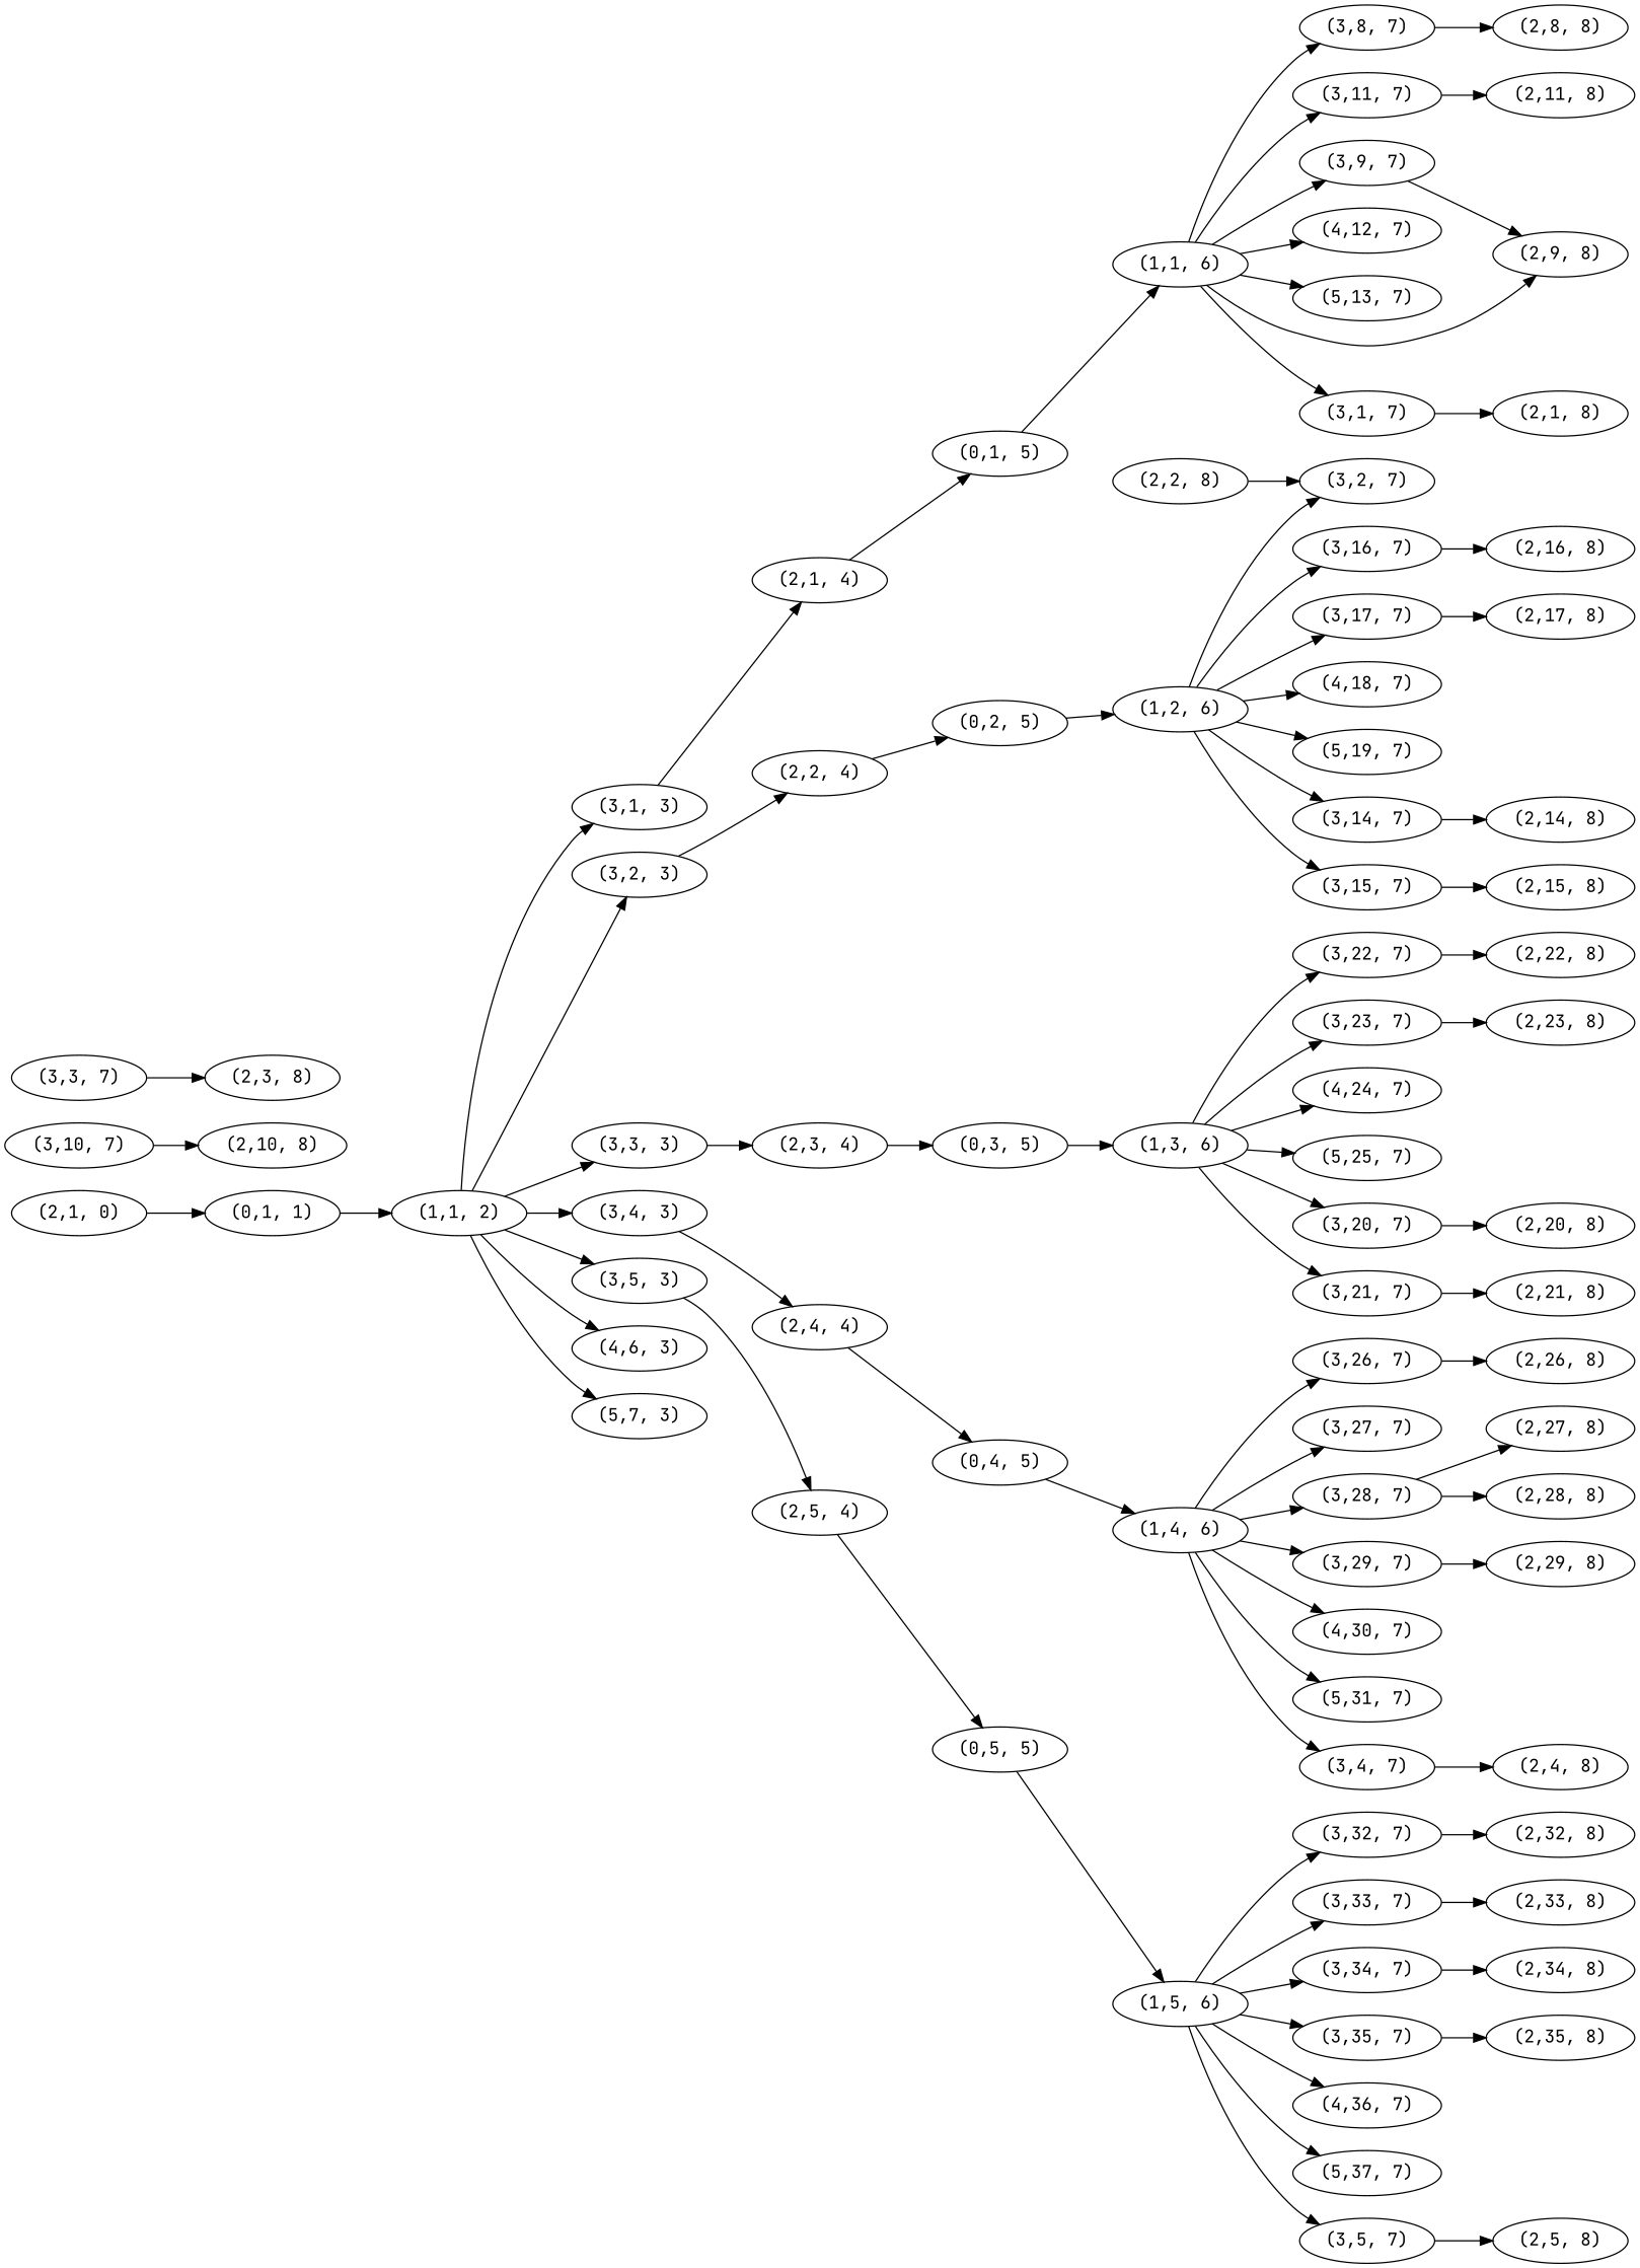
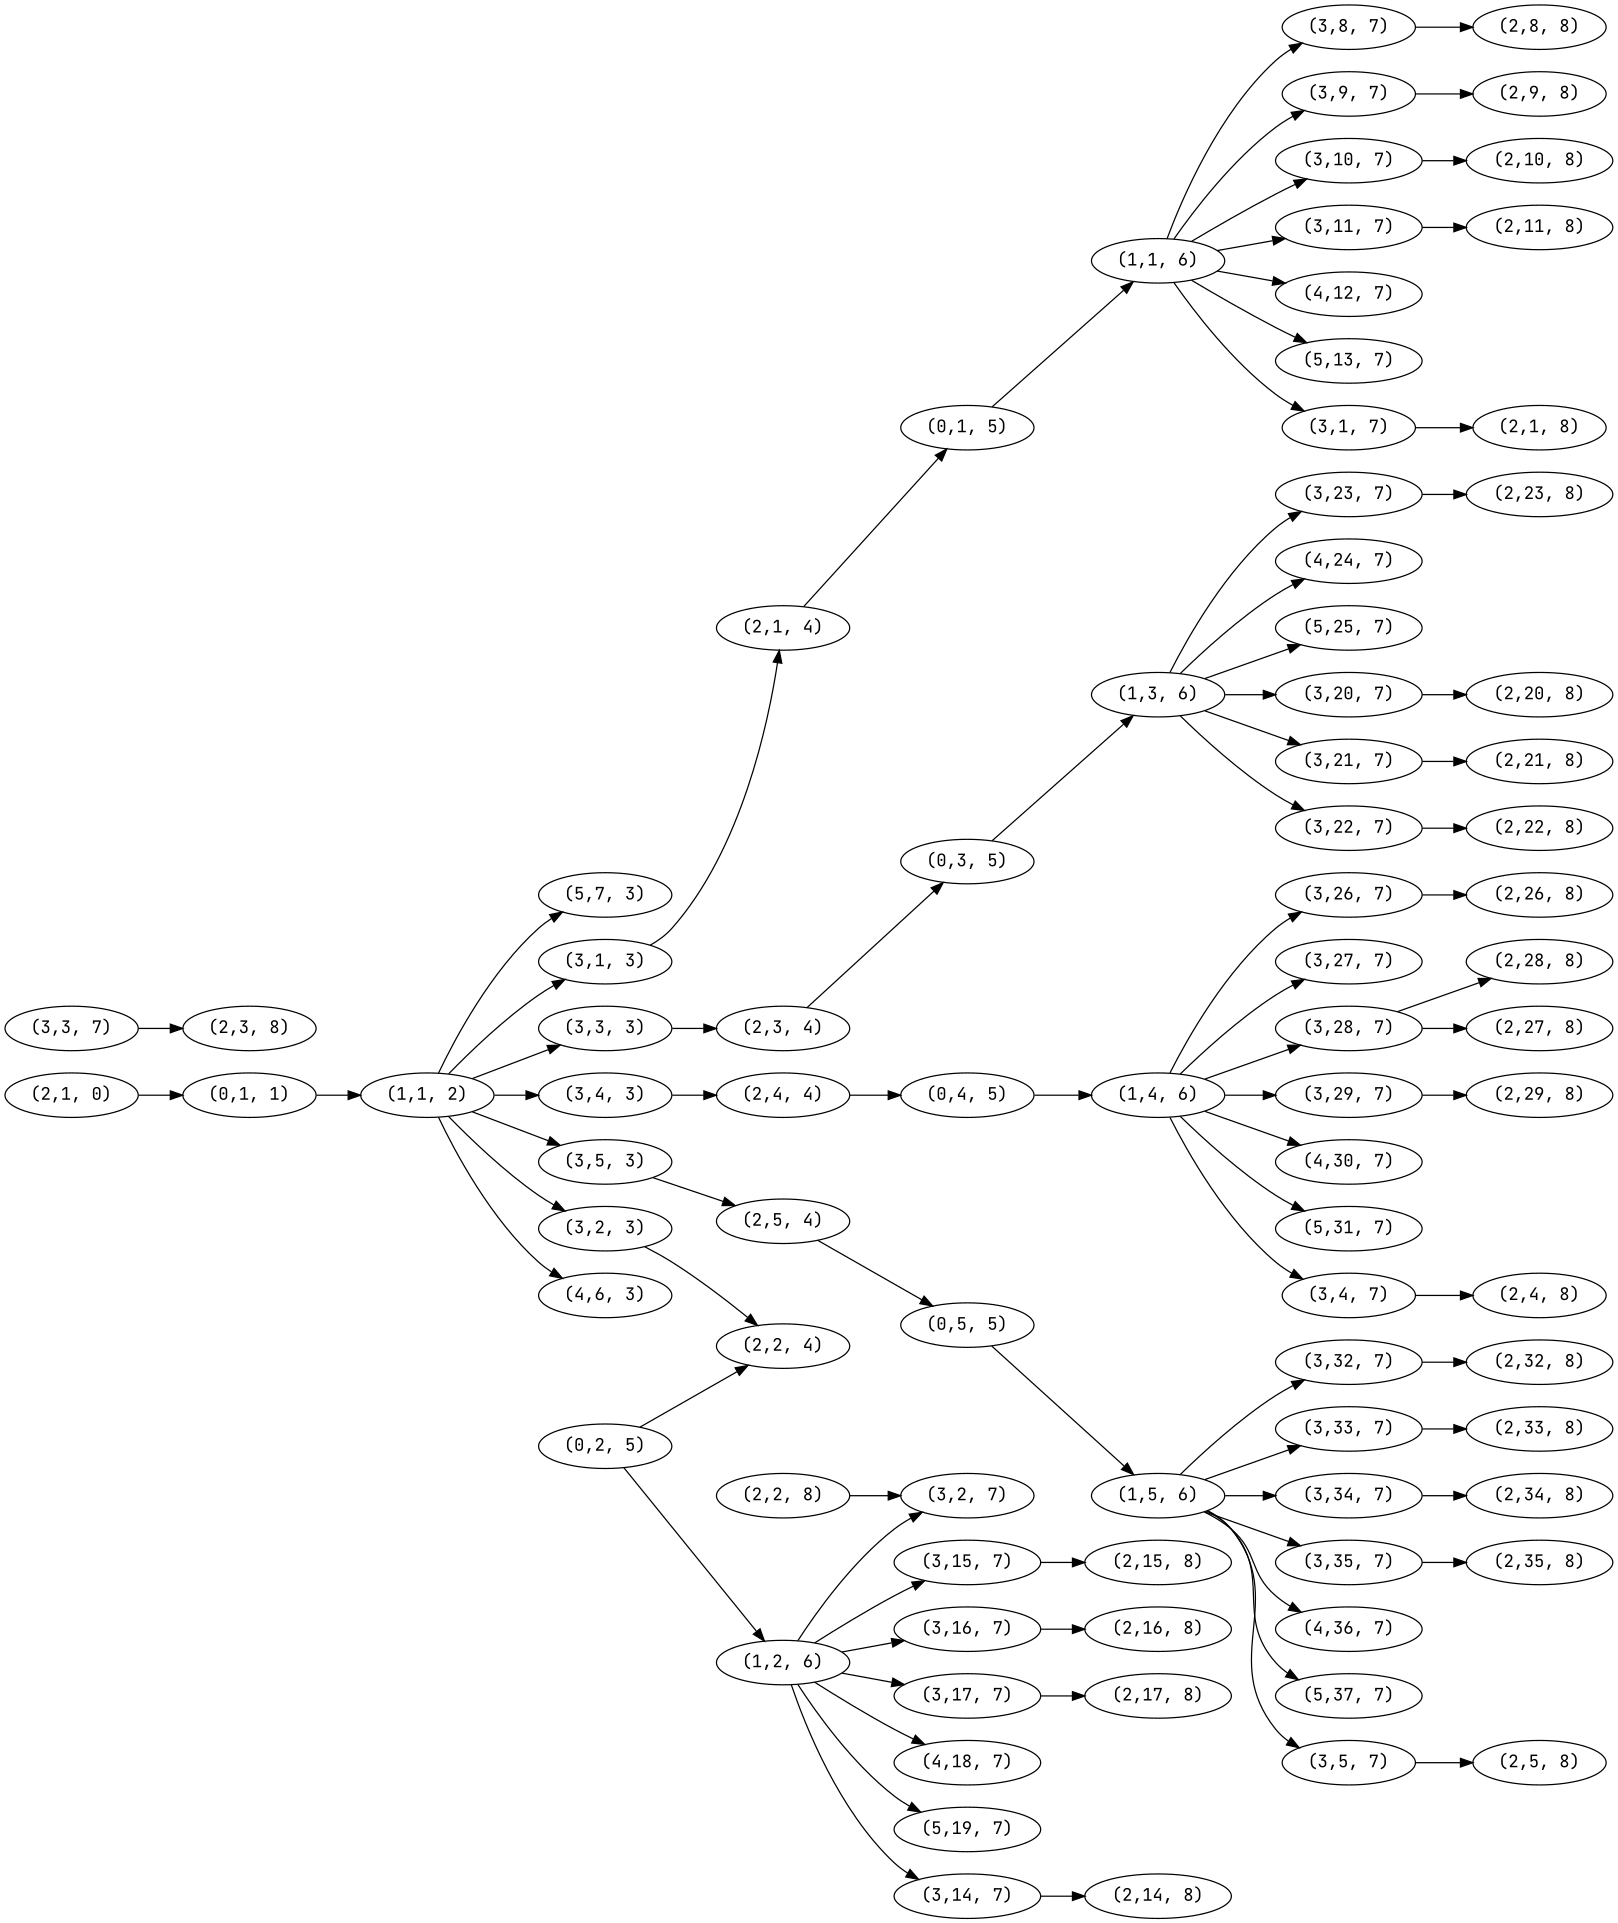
  digraph {
    fontname="JetBrains Mono"
    rankdir=LR
    node [fontname="JetBrains Mono"]
    edge [fontname="JetBrains Mono"]
    n1 [label="(2,1, 0)"]
    n2 [label="(0,1, 1)"]
    n3 [label="(1,1, 2)"]
    n4 [label="(3,1, 3)"]
    n5 [label="(3,2, 3)"]
    n6 [label="(3,3, 3)"]
    n7 [label="(3,4, 3)"]
    n8 [label="(3,5, 3)"]
    n9 [label="(4,6, 3)"]
    n10 [label="(5,7, 3)"]
    n11 [label="(2,1, 4)"]
    n12 [label="(2,2, 4)"]
    n13 [label="(2,3, 4)"]
    n14 [label="(2,4, 4)"]
    n15 [label="(2,5, 4)"]
    n16 [label="(0,1, 5)"]
    n17 [label="(1,1, 6)"]
    n18 [label="(3,1, 7)"]
    n19 [label="(3,8, 7)"]
    n20 [label="(3,9, 7)"]
    n21 [label="(3,10, 7)"]
    n22 [label="(3,11, 7)"]
    n23 [label="(4,12, 7)"]
    n24 [label="(5,13, 7)"]
    n25 [label="(2,1, 8)"]
    n26 [label="(2,8, 8)"]
    n27 [label="(2,9, 8)"]
    n28 [label="(2,10, 8)"]
    n29 [label="(2,11, 8)"]
    n30 [label="(0,2, 5)"]
    n31 [label="(1,2, 6)"]
    n32 [label="(3,2, 7)"]
    n33 [label="(3,14, 7)"]
    n34 [label="(3,15, 7)"]
    n35 [label="(3,16, 7)"]
    n36 [label="(3,17, 7)"]
    n37 [label="(4,18, 7)"]
    n38 [label="(5,19, 7)"]
    n39 [label="(2,14, 8)"]
    n40 [label="(2,15, 8)"]
    n41 [label="(2,16, 8)"]
    n42 [label="(2,17, 8)"]
    n43 [label="(2,2, 8)"]
    n44 [label="(0,3, 5)"]
    n45 [label="(1,3, 6)"]
    n46 [label="(3,20, 7)"]
    n47 [label="(3,21, 7)"]
    n48 [label="(3,22, 7)"]
    n49 [label="(3,23, 7)"]
    n50 [label="(4,24, 7)"]
    n51 [label="(5,25, 7)"]
    n52 [label="(3,3, 7)"]
    n53 [label="(2,3, 8)"]
    n54 [label="(2,20, 8)"]
    n55 [label="(2,21, 8)"]
    n56 [label="(2,22, 8)"]
    n57 [label="(2,23, 8)"]
    n58 [label="(0,4, 5)"]
    n59 [label="(1,4, 6)"]
    n60 [label="(3,4, 7)"]
    n61 [label="(3,26, 7)"]
    n62 [label="(3,27, 7)"]
    n63 [label="(3,28, 7)"]
    n64 [label="(3,29, 7)"]
    n65 [label="(4,30, 7)"]
    n66 [label="(5,31, 7)"]
    n67 [label="(2,4, 8)"]
    n68 [label="(2,26, 8)"]
    n69 [label="(2,27, 8)"]
    n70 [label="(2,28, 8)"]
    n71 [label="(2,29, 8)"]
    n72 [label="(0,5, 5)"]
    n73 [label="(1,5, 6)"]
    n74 [label="(3,5, 7)"]
    n75 [label="(3,32, 7)"]
    n76 [label="(3,33, 7)"]
    n77 [label="(3,34, 7)"]
    n78 [label="(3,35, 7)"]
    n79 [label="(4,36, 7)"]
    n80 [label="(5,37, 7)"]
    n81 [label="(2,5, 8)"]
    n82 [label="(2,32, 8)"]
    n83 [label="(2,33, 8)"]
    n84 [label="(2,34, 8)"]
    n85 [label="(2,35, 8)"]
    n1 -> n2
    n2 -> n3
    n3 -> n4
    n3 -> n5
    n3 -> n6
    n3 -> n7
    n3 -> n8
    n3 -> n9
    n3 -> n10
    n4 -> n11
    n5 -> n12
    n6 -> n13
    n7 -> n14
    n8 -> n15
    n11 -> n16
-   n12 -> n30
+   n30 -> n12
    n13 -> n44
    n14 -> n58
    n15 -> n72
    n16 -> n17
    n17 -> n18
    n17 -> n19
    n17 -> n20
-   n17 -> n27
+   n17 -> n21
    n17 -> n22
    n17 -> n23
    n17 -> n24
    n18 -> n25
    n19 -> n26
    n20 -> n27
    n21 -> n28
    n22 -> n29
    n30 -> n31
    n31 -> n32
    n31 -> n33
    n31 -> n34
    n31 -> n35
    n31 -> n36
    n31 -> n37
    n31 -> n38
    n33 -> n39
    n34 -> n40
    n35 -> n41
    n36 -> n42
    n43 -> n32
    n44 -> n45
    n45 -> n46
    n45 -> n47
    n45 -> n48
    n45 -> n49
    n45 -> n50
    n45 -> n51
    n46 -> n54
    n47 -> n55
    n48 -> n56
    n49 -> n57
    n52 -> n53
    n58 -> n59
    n59 -> n60
    n59 -> n61
    n59 -> n62
    n59 -> n63
    n59 -> n64
    n59 -> n65
    n59 -> n66
    n60 -> n67
    n61 -> n68
    n63 -> n69
    n63 -> n70
    n64 -> n71
    n72 -> n73
    n73 -> n74
    n73 -> n75
    n73 -> n76
    n73 -> n77
    n73 -> n78
    n73 -> n79
    n73 -> n80
    n74 -> n81
    n75 -> n82
    n76 -> n83
    n77 -> n84
    n78 -> n85
  }
